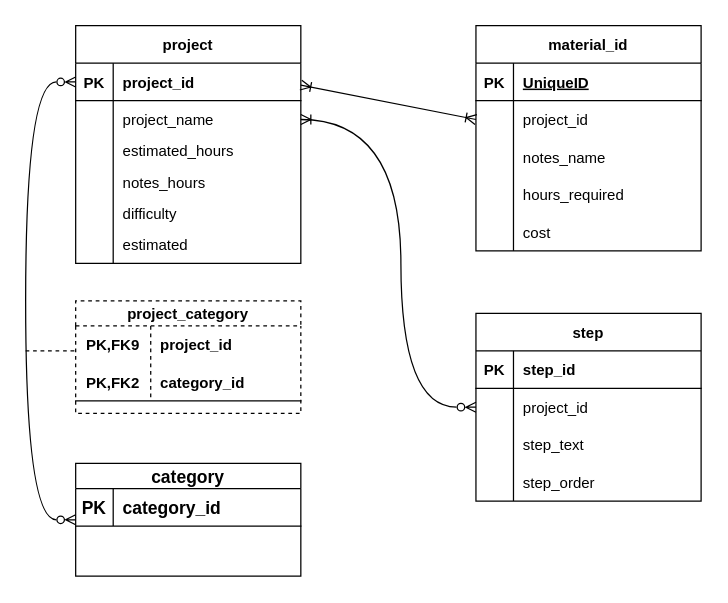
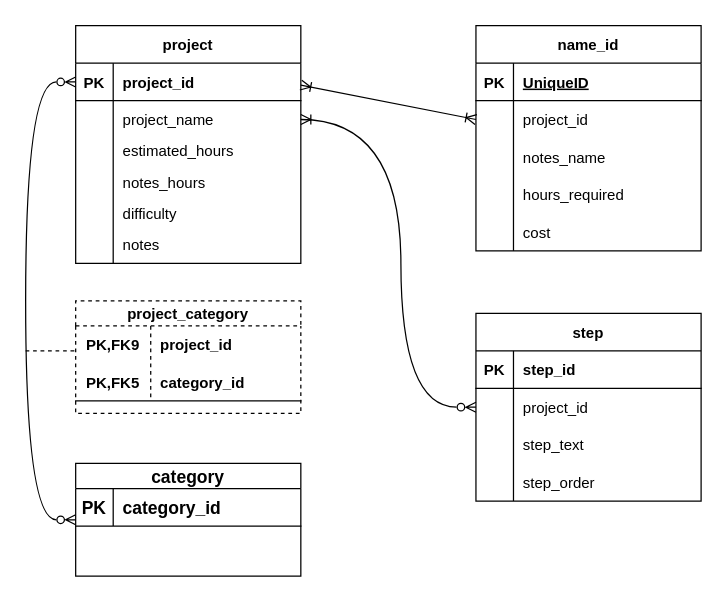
  <mxCell id="0" />
  <mxCell id="1" parent="0" />
  <mxCell id="2" value="category" style="shape=table;startSize=20;container=1;collapsible=1;childLayout=tableLayout;fixedRows=1;rowLines=0;fontStyle=1;align=center;resizeLast=1;fontSize=14;rounded=0;" parent="1" vertex="1"><mxGeometry x="60" y="370" width="180" height="90" as="geometry" /></mxCell>
  <mxCell id="3" value="" style="shape=partialRectangle;collapsible=0;dropTarget=0;pointerEvents=0;fillColor=none;points=[[0,0.5],[1,0.5]];portConstraint=eastwest;top=0;left=0;right=0;bottom=1;fontSize=14;rounded=1;" parent="2" vertex="1"><mxGeometry y="20" width="180" height="30" as="geometry" /></mxCell>
  <mxCell id="4" value="PK" style="shape=partialRectangle;overflow=hidden;connectable=0;fillColor=none;top=0;left=0;bottom=0;right=0;fontStyle=1;fontSize=14;rounded=1;" parent="3" vertex="1"><mxGeometry width="30" height="30" as="geometry"><mxRectangle width="30" height="30" as="alternateBounds" /></mxGeometry></mxCell>
  <mxCell id="5" value="category_id" style="shape=partialRectangle;overflow=hidden;connectable=0;fillColor=none;top=0;left=0;bottom=0;right=0;align=left;spacingLeft=6;fontStyle=1;fontSize=14;rounded=1;" parent="3" vertex="1"><mxGeometry x="30" width="150" height="30" as="geometry"><mxRectangle width="150" height="30" as="alternateBounds" /></mxGeometry></mxCell>
  <mxCell id="6" value="" style="shape=partialRectangle;collapsible=0;dropTarget=0;pointerEvents=0;fillColor=none;points=[[0,0.5],[1,0.5]];portConstraint=eastwest;top=0;left=0;right=0;bottom=0;fontSize=14;rounded=1;" parent="2" vertex="1"><mxGeometry y="50" width="180" height="30" as="geometry" /></mxCell>
  <mxCell id="7" value="" style="shape=partialRectangle;overflow=hidden;connectable=0;fillColor=none;top=0;left=0;bottom=0;right=0;fontSize=14;rounded=1;" parent="6" vertex="1"><mxGeometry width="30" height="30" as="geometry"><mxRectangle width="30" height="30" as="alternateBounds" /></mxGeometry></mxCell>
  <mxCell id="8" value="project" style="shape=table;startSize=30;container=1;collapsible=1;childLayout=tableLayout;fixedRows=1;rowLines=0;fontStyle=1;align=center;resizeLast=1;" vertex="1" parent="1"><mxGeometry x="60" y="20" width="180" height="190" as="geometry" /></mxCell>
  <mxCell id="9" value="" style="shape=tableRow;horizontal=0;startSize=0;swimlaneHead=0;swimlaneBody=0;fillColor=none;collapsible=0;dropTarget=0;points=[[0,0.5],[1,0.5]];portConstraint=eastwest;top=0;left=0;right=0;bottom=1;" vertex="1" parent="8"><mxGeometry y="30" width="180" height="30" as="geometry" /></mxCell>
  <mxCell id="10" value="PK" style="shape=partialRectangle;connectable=0;fillColor=none;top=0;left=0;bottom=0;right=0;fontStyle=1;overflow=hidden;" vertex="1" parent="9"><mxGeometry width="30" height="30" as="geometry"><mxRectangle width="30" height="30" as="alternateBounds" /></mxGeometry></mxCell>
  <mxCell id="11" value="project_id" style="shape=partialRectangle;connectable=0;fillColor=none;top=0;left=0;bottom=0;right=0;align=left;spacingLeft=6;fontStyle=1;overflow=hidden;" vertex="1" parent="9"><mxGeometry x="30" width="150" height="30" as="geometry"><mxRectangle width="150" height="30" as="alternateBounds" /></mxGeometry></mxCell>
  <mxCell id="12" value="" style="shape=tableRow;horizontal=0;startSize=0;swimlaneHead=0;swimlaneBody=0;fillColor=none;collapsible=0;dropTarget=0;points=[[0,0.5],[1,0.5]];portConstraint=eastwest;top=0;left=0;right=0;bottom=0;" vertex="1" parent="8"><mxGeometry y="60" width="180" height="30" as="geometry" /></mxCell>
  <mxCell id="13" value="" style="shape=partialRectangle;connectable=0;fillColor=none;top=0;left=0;bottom=0;right=0;editable=1;overflow=hidden;" vertex="1" parent="12"><mxGeometry width="30" height="30" as="geometry"><mxRectangle width="30" height="30" as="alternateBounds" /></mxGeometry></mxCell>
  <mxCell id="14" value="project_name" style="shape=partialRectangle;connectable=0;fillColor=none;top=0;left=0;bottom=0;right=0;align=left;spacingLeft=6;overflow=hidden;" vertex="1" parent="12"><mxGeometry x="30" width="150" height="30" as="geometry"><mxRectangle width="150" height="30" as="alternateBounds" /></mxGeometry></mxCell>
  <mxCell id="15" value="" style="shape=tableRow;horizontal=0;startSize=0;swimlaneHead=0;swimlaneBody=0;fillColor=none;collapsible=0;dropTarget=0;points=[[0,0.5],[1,0.5]];portConstraint=eastwest;top=0;left=0;right=0;bottom=0;" vertex="1" parent="8"><mxGeometry y="90" width="180" height="20" as="geometry" /></mxCell>
  <mxCell id="16" value="" style="shape=partialRectangle;connectable=0;fillColor=none;top=0;left=0;bottom=0;right=0;editable=1;overflow=hidden;" vertex="1" parent="15"><mxGeometry width="30" height="20" as="geometry"><mxRectangle width="30" height="20" as="alternateBounds" /></mxGeometry></mxCell>
  <mxCell id="17" value="estimated_hours" style="shape=partialRectangle;connectable=0;fillColor=none;top=0;left=0;bottom=0;right=0;align=left;spacingLeft=6;overflow=hidden;" vertex="1" parent="15"><mxGeometry x="30" width="150" height="20" as="geometry"><mxRectangle width="150" height="20" as="alternateBounds" /></mxGeometry></mxCell>
  <mxCell id="18" value="" style="shape=tableRow;horizontal=0;startSize=0;swimlaneHead=0;swimlaneBody=0;fillColor=none;collapsible=0;dropTarget=0;points=[[0,0.5],[1,0.5]];portConstraint=eastwest;top=0;left=0;right=0;bottom=0;" vertex="1" parent="8"><mxGeometry y="110" width="180" height="30" as="geometry" /></mxCell>
  <mxCell id="19" value="" style="shape=partialRectangle;connectable=0;fillColor=none;top=0;left=0;bottom=0;right=0;editable=1;overflow=hidden;" vertex="1" parent="18"><mxGeometry width="30" height="30" as="geometry"><mxRectangle width="30" height="30" as="alternateBounds" /></mxGeometry></mxCell>
  <mxCell id="20" value="notes_hours" style="shape=partialRectangle;connectable=0;fillColor=none;top=0;left=0;bottom=0;right=0;align=left;spacingLeft=6;overflow=hidden;" vertex="1" parent="18"><mxGeometry x="30" width="150" height="30" as="geometry"><mxRectangle width="150" height="30" as="alternateBounds" /></mxGeometry></mxCell>
  <mxCell id="21" style="shape=tableRow;horizontal=0;startSize=0;swimlaneHead=0;swimlaneBody=0;fillColor=none;collapsible=0;dropTarget=0;points=[[0,0.5],[1,0.5]];portConstraint=eastwest;top=0;left=0;right=0;bottom=0;" vertex="1" parent="8"><mxGeometry y="140" width="180" height="20" as="geometry" /></mxCell>
  <mxCell id="22" style="shape=partialRectangle;connectable=0;fillColor=none;top=0;left=0;bottom=0;right=0;editable=1;overflow=hidden;" vertex="1" parent="21"><mxGeometry width="30" height="20" as="geometry"><mxRectangle width="30" height="20" as="alternateBounds" /></mxGeometry></mxCell>
  <mxCell id="23" value="difficulty" style="shape=partialRectangle;connectable=0;fillColor=none;top=0;left=0;bottom=0;right=0;align=left;spacingLeft=6;overflow=hidden;" vertex="1" parent="21"><mxGeometry x="30" width="150" height="20" as="geometry"><mxRectangle width="150" height="20" as="alternateBounds" /></mxGeometry></mxCell>
  <mxCell id="24" style="shape=tableRow;horizontal=0;startSize=0;swimlaneHead=0;swimlaneBody=0;fillColor=none;collapsible=0;dropTarget=0;points=[[0,0.5],[1,0.5]];portConstraint=eastwest;top=0;left=0;right=0;bottom=0;" vertex="1" parent="8"><mxGeometry y="160" width="180" height="30" as="geometry" /></mxCell>
  <mxCell id="25" style="shape=partialRectangle;connectable=0;fillColor=none;top=0;left=0;bottom=0;right=0;editable=1;overflow=hidden;" vertex="1" parent="24"><mxGeometry width="30" height="30" as="geometry"><mxRectangle width="30" height="30" as="alternateBounds" /></mxGeometry></mxCell>
- <mxCell id="26" value="estimated" style="shape=partialRectangle;connectable=0;fillColor=none;top=0;left=0;bottom=0;right=0;align=left;spacingLeft=6;overflow=hidden;" vertex="1" parent="24"><mxGeometry x="30" width="150" height="30" as="geometry"><mxRectangle width="150" height="30" as="alternateBounds" /></mxGeometry></mxCell>
- <mxCell id="27" value="material_id" style="shape=table;startSize=30;container=1;collapsible=1;childLayout=tableLayout;fixedRows=1;rowLines=0;fontStyle=1;align=center;resizeLast=1;" vertex="1" parent="1"><mxGeometry x="380" y="20" width="180" height="180" as="geometry" /></mxCell>
+ <mxCell id="26" value="notes" style="shape=partialRectangle;connectable=0;fillColor=none;top=0;left=0;bottom=0;right=0;align=left;spacingLeft=6;overflow=hidden;" vertex="1" parent="24"><mxGeometry x="30" width="150" height="30" as="geometry"><mxRectangle width="150" height="30" as="alternateBounds" /></mxGeometry></mxCell>
+ <mxCell id="27" value="name_id" style="shape=table;startSize=30;container=1;collapsible=1;childLayout=tableLayout;fixedRows=1;rowLines=0;fontStyle=1;align=center;resizeLast=1;" vertex="1" parent="1"><mxGeometry x="380" y="20" width="180" height="180" as="geometry" /></mxCell>
  <mxCell id="28" value="" style="shape=tableRow;horizontal=0;startSize=0;swimlaneHead=0;swimlaneBody=0;fillColor=none;collapsible=0;dropTarget=0;points=[[0,0.5],[1,0.5]];portConstraint=eastwest;top=0;left=0;right=0;bottom=1;" vertex="1" parent="27"><mxGeometry y="30" width="180" height="30" as="geometry" /></mxCell>
  <mxCell id="29" value="PK" style="shape=partialRectangle;connectable=0;fillColor=none;top=0;left=0;bottom=0;right=0;fontStyle=1;overflow=hidden;" vertex="1" parent="28"><mxGeometry width="30" height="30" as="geometry"><mxRectangle width="30" height="30" as="alternateBounds" /></mxGeometry></mxCell>
  <mxCell id="30" value="UniqueID" style="shape=partialRectangle;connectable=0;fillColor=none;top=0;left=0;bottom=0;right=0;align=left;spacingLeft=6;fontStyle=5;overflow=hidden;" vertex="1" parent="28"><mxGeometry x="30" width="150" height="30" as="geometry"><mxRectangle width="150" height="30" as="alternateBounds" /></mxGeometry></mxCell>
  <mxCell id="31" value="" style="shape=tableRow;horizontal=0;startSize=0;swimlaneHead=0;swimlaneBody=0;fillColor=none;collapsible=0;dropTarget=0;points=[[0,0.5],[1,0.5]];portConstraint=eastwest;top=0;left=0;right=0;bottom=0;" vertex="1" parent="27"><mxGeometry y="60" width="180" height="30" as="geometry" /></mxCell>
  <mxCell id="32" value="" style="shape=partialRectangle;connectable=0;fillColor=none;top=0;left=0;bottom=0;right=0;editable=1;overflow=hidden;" vertex="1" parent="31"><mxGeometry width="30" height="30" as="geometry"><mxRectangle width="30" height="30" as="alternateBounds" /></mxGeometry></mxCell>
  <mxCell id="33" value="project_id" style="shape=partialRectangle;connectable=0;fillColor=none;top=0;left=0;bottom=0;right=0;align=left;spacingLeft=6;overflow=hidden;" vertex="1" parent="31"><mxGeometry x="30" width="150" height="30" as="geometry"><mxRectangle width="150" height="30" as="alternateBounds" /></mxGeometry></mxCell>
  <mxCell id="34" value="" style="shape=tableRow;horizontal=0;startSize=0;swimlaneHead=0;swimlaneBody=0;fillColor=none;collapsible=0;dropTarget=0;points=[[0,0.5],[1,0.5]];portConstraint=eastwest;top=0;left=0;right=0;bottom=0;" vertex="1" parent="27"><mxGeometry y="90" width="180" height="30" as="geometry" /></mxCell>
  <mxCell id="35" value="" style="shape=partialRectangle;connectable=0;fillColor=none;top=0;left=0;bottom=0;right=0;editable=1;overflow=hidden;" vertex="1" parent="34"><mxGeometry width="30" height="30" as="geometry"><mxRectangle width="30" height="30" as="alternateBounds" /></mxGeometry></mxCell>
  <mxCell id="36" value="notes_name" style="shape=partialRectangle;connectable=0;fillColor=none;top=0;left=0;bottom=0;right=0;align=left;spacingLeft=6;overflow=hidden;" vertex="1" parent="34"><mxGeometry x="30" width="150" height="30" as="geometry"><mxRectangle width="150" height="30" as="alternateBounds" /></mxGeometry></mxCell>
  <mxCell id="37" value="" style="shape=tableRow;horizontal=0;startSize=0;swimlaneHead=0;swimlaneBody=0;fillColor=none;collapsible=0;dropTarget=0;points=[[0,0.5],[1,0.5]];portConstraint=eastwest;top=0;left=0;right=0;bottom=0;" vertex="1" parent="27"><mxGeometry y="120" width="180" height="30" as="geometry" /></mxCell>
  <mxCell id="38" value="" style="shape=partialRectangle;connectable=0;fillColor=none;top=0;left=0;bottom=0;right=0;editable=1;overflow=hidden;" vertex="1" parent="37"><mxGeometry width="30" height="30" as="geometry"><mxRectangle width="30" height="30" as="alternateBounds" /></mxGeometry></mxCell>
  <mxCell id="39" value="hours_required" style="shape=partialRectangle;connectable=0;fillColor=none;top=0;left=0;bottom=0;right=0;align=left;spacingLeft=6;overflow=hidden;" vertex="1" parent="37"><mxGeometry x="30" width="150" height="30" as="geometry"><mxRectangle width="150" height="30" as="alternateBounds" /></mxGeometry></mxCell>
  <mxCell id="40" style="shape=tableRow;horizontal=0;startSize=0;swimlaneHead=0;swimlaneBody=0;fillColor=none;collapsible=0;dropTarget=0;points=[[0,0.5],[1,0.5]];portConstraint=eastwest;top=0;left=0;right=0;bottom=0;" vertex="1" parent="27"><mxGeometry y="150" width="180" height="30" as="geometry" /></mxCell>
  <mxCell id="41" style="shape=partialRectangle;connectable=0;fillColor=none;top=0;left=0;bottom=0;right=0;editable=1;overflow=hidden;" vertex="1" parent="40"><mxGeometry width="30" height="30" as="geometry"><mxRectangle width="30" height="30" as="alternateBounds" /></mxGeometry></mxCell>
  <mxCell id="42" value="cost" style="shape=partialRectangle;connectable=0;fillColor=none;top=0;left=0;bottom=0;right=0;align=left;spacingLeft=6;overflow=hidden;" vertex="1" parent="40"><mxGeometry x="30" width="150" height="30" as="geometry"><mxRectangle width="150" height="30" as="alternateBounds" /></mxGeometry></mxCell>
  <mxCell id="43" value="step" style="shape=table;startSize=30;container=1;collapsible=1;childLayout=tableLayout;fixedRows=1;rowLines=0;fontStyle=1;align=center;resizeLast=1;" vertex="1" parent="1"><mxGeometry x="380" y="250" width="180" height="150" as="geometry" /></mxCell>
  <mxCell id="44" value="" style="shape=tableRow;horizontal=0;startSize=0;swimlaneHead=0;swimlaneBody=0;fillColor=none;collapsible=0;dropTarget=0;points=[[0,0.5],[1,0.5]];portConstraint=eastwest;top=0;left=0;right=0;bottom=1;" vertex="1" parent="43"><mxGeometry y="30" width="180" height="30" as="geometry" /></mxCell>
  <mxCell id="45" value="PK" style="shape=partialRectangle;connectable=0;fillColor=none;top=0;left=0;bottom=0;right=0;fontStyle=1;overflow=hidden;" vertex="1" parent="44"><mxGeometry width="30" height="30" as="geometry"><mxRectangle width="30" height="30" as="alternateBounds" /></mxGeometry></mxCell>
  <mxCell id="46" value="step_id" style="shape=partialRectangle;connectable=0;fillColor=none;top=0;left=0;bottom=0;right=0;align=left;spacingLeft=6;fontStyle=1;overflow=hidden;" vertex="1" parent="44"><mxGeometry x="30" width="150" height="30" as="geometry"><mxRectangle width="150" height="30" as="alternateBounds" /></mxGeometry></mxCell>
  <mxCell id="47" value="" style="shape=tableRow;horizontal=0;startSize=0;swimlaneHead=0;swimlaneBody=0;fillColor=none;collapsible=0;dropTarget=0;points=[[0,0.5],[1,0.5]];portConstraint=eastwest;top=0;left=0;right=0;bottom=0;" vertex="1" parent="43"><mxGeometry y="60" width="180" height="30" as="geometry" /></mxCell>
  <mxCell id="48" value="" style="shape=partialRectangle;connectable=0;fillColor=none;top=0;left=0;bottom=0;right=0;editable=1;overflow=hidden;" vertex="1" parent="47"><mxGeometry width="30" height="30" as="geometry"><mxRectangle width="30" height="30" as="alternateBounds" /></mxGeometry></mxCell>
  <mxCell id="49" value="project_id" style="shape=partialRectangle;connectable=0;fillColor=none;top=0;left=0;bottom=0;right=0;align=left;spacingLeft=6;overflow=hidden;" vertex="1" parent="47"><mxGeometry x="30" width="150" height="30" as="geometry"><mxRectangle width="150" height="30" as="alternateBounds" /></mxGeometry></mxCell>
  <mxCell id="50" value="" style="shape=tableRow;horizontal=0;startSize=0;swimlaneHead=0;swimlaneBody=0;fillColor=none;collapsible=0;dropTarget=0;points=[[0,0.5],[1,0.5]];portConstraint=eastwest;top=0;left=0;right=0;bottom=0;" vertex="1" parent="43"><mxGeometry y="90" width="180" height="30" as="geometry" /></mxCell>
  <mxCell id="51" value="" style="shape=partialRectangle;connectable=0;fillColor=none;top=0;left=0;bottom=0;right=0;editable=1;overflow=hidden;" vertex="1" parent="50"><mxGeometry width="30" height="30" as="geometry"><mxRectangle width="30" height="30" as="alternateBounds" /></mxGeometry></mxCell>
  <mxCell id="52" value="step_text" style="shape=partialRectangle;connectable=0;fillColor=none;top=0;left=0;bottom=0;right=0;align=left;spacingLeft=6;overflow=hidden;" vertex="1" parent="50"><mxGeometry x="30" width="150" height="30" as="geometry"><mxRectangle width="150" height="30" as="alternateBounds" /></mxGeometry></mxCell>
  <mxCell id="53" value="" style="shape=tableRow;horizontal=0;startSize=0;swimlaneHead=0;swimlaneBody=0;fillColor=none;collapsible=0;dropTarget=0;points=[[0,0.5],[1,0.5]];portConstraint=eastwest;top=0;left=0;right=0;bottom=0;" vertex="1" parent="43"><mxGeometry y="120" width="180" height="30" as="geometry" /></mxCell>
  <mxCell id="54" value="" style="shape=partialRectangle;connectable=0;fillColor=none;top=0;left=0;bottom=0;right=0;editable=1;overflow=hidden;" vertex="1" parent="53"><mxGeometry width="30" height="30" as="geometry"><mxRectangle width="30" height="30" as="alternateBounds" /></mxGeometry></mxCell>
  <mxCell id="55" value="step_order" style="shape=partialRectangle;connectable=0;fillColor=none;top=0;left=0;bottom=0;right=0;align=left;spacingLeft=6;overflow=hidden;" vertex="1" parent="53"><mxGeometry x="30" width="150" height="30" as="geometry"><mxRectangle width="150" height="30" as="alternateBounds" /></mxGeometry></mxCell>
  <mxCell id="56" value="project_category" style="shape=table;startSize=20;container=1;collapsible=1;childLayout=tableLayout;fixedRows=1;rowLines=0;fontStyle=1;align=center;resizeLast=1;dashed=1;" vertex="1" parent="1"><mxGeometry x="60" y="240" width="180" height="90" as="geometry" /></mxCell>
  <mxCell id="57" value="" style="shape=tableRow;horizontal=0;startSize=0;swimlaneHead=0;swimlaneBody=0;fillColor=none;collapsible=0;dropTarget=0;points=[[0,0.5],[1,0.5]];portConstraint=eastwest;top=0;left=0;right=0;bottom=0;" vertex="1" parent="56"><mxGeometry y="20" width="180" height="30" as="geometry" /></mxCell>
  <mxCell id="58" value="PK,FK9" style="shape=partialRectangle;connectable=0;fillColor=none;top=0;left=0;bottom=0;right=0;fontStyle=1;overflow=hidden;" vertex="1" parent="57"><mxGeometry width="60" height="30" as="geometry"><mxRectangle width="60" height="30" as="alternateBounds" /></mxGeometry></mxCell>
  <mxCell id="59" value="project_id" style="shape=partialRectangle;connectable=0;fillColor=none;top=0;left=0;bottom=0;right=0;align=left;spacingLeft=6;fontStyle=1;overflow=hidden;" vertex="1" parent="57"><mxGeometry x="60" width="120" height="30" as="geometry"><mxRectangle width="120" height="30" as="alternateBounds" /></mxGeometry></mxCell>
  <mxCell id="60" value="" style="shape=tableRow;horizontal=0;startSize=0;swimlaneHead=0;swimlaneBody=0;fillColor=none;collapsible=0;dropTarget=0;points=[[0,0.5],[1,0.5]];portConstraint=eastwest;top=0;left=0;right=0;bottom=1;" vertex="1" parent="56"><mxGeometry y="50" width="180" height="30" as="geometry" /></mxCell>
- <mxCell id="61" value="PK,FK2" style="shape=partialRectangle;connectable=0;fillColor=none;top=0;left=0;bottom=0;right=0;fontStyle=1;overflow=hidden;" vertex="1" parent="60"><mxGeometry width="60" height="30" as="geometry"><mxRectangle width="60" height="30" as="alternateBounds" /></mxGeometry></mxCell>
+ <mxCell id="61" value="PK,FK5" style="shape=partialRectangle;connectable=0;fillColor=none;top=0;left=0;bottom=0;right=0;fontStyle=1;overflow=hidden;" vertex="1" parent="60"><mxGeometry width="60" height="30" as="geometry"><mxRectangle width="60" height="30" as="alternateBounds" /></mxGeometry></mxCell>
  <mxCell id="62" value="category_id" style="shape=partialRectangle;connectable=0;fillColor=none;top=0;left=0;bottom=0;right=0;align=left;spacingLeft=6;fontStyle=1;overflow=hidden;" vertex="1" parent="60"><mxGeometry x="60" width="120" height="30" as="geometry"><mxRectangle width="120" height="30" as="alternateBounds" /></mxGeometry></mxCell>
  <mxCell id="63" value="" style="fontSize=12;html=1;endArrow=ERzeroToMany;endFill=0;rounded=0;entryX=0;entryY=0.5;entryDx=0;entryDy=0;exitX=0;exitY=0.5;exitDx=0;exitDy=0;edgeStyle=orthogonalEdgeStyle;curved=1;startArrow=ERzeroToMany;startFill=0;" edge="1" parent="1" source="2" target="9"><mxGeometry width="100" height="100" relative="1" as="geometry"><mxPoint x="0" y="420" as="sourcePoint" /><mxPoint x="150" y="150" as="targetPoint" /><Array as="points"><mxPoint x="20" y="415" /><mxPoint x="20" y="65" /></Array></mxGeometry></mxCell>
  <mxCell id="64" value="" style="endArrow=none;html=1;rounded=0;curved=1;dashed=1;" edge="1" parent="1"><mxGeometry relative="1" as="geometry"><mxPoint x="20" y="280" as="sourcePoint" /><mxPoint x="60" y="280" as="targetPoint" /></mxGeometry></mxCell>
  <mxCell id="65" value="" style="fontSize=12;html=1;endArrow=ERoneToMany;endFill=0;startArrow=ERoneToMany;rounded=0;entryX=0;entryY=0.5;entryDx=0;entryDy=0;exitX=1;exitY=0.25;exitDx=0;exitDy=0;startFill=0;" edge="1" parent="1" source="8" target="31"><mxGeometry width="100" height="100" relative="1" as="geometry"><mxPoint x="190" y="150" as="sourcePoint" /><mxPoint x="300" y="80" as="targetPoint" /></mxGeometry></mxCell>
  <mxCell id="66" value="" style="fontSize=12;html=1;endArrow=ERzeroToMany;endFill=0;startArrow=ERoneToMany;rounded=0;startFill=0;exitX=1;exitY=0.5;exitDx=0;exitDy=0;edgeStyle=orthogonalEdgeStyle;curved=1;" edge="1" parent="1" source="12"><mxGeometry width="100" height="100" relative="1" as="geometry"><mxPoint x="240" y="70" as="sourcePoint" /><mxPoint x="380" y="325" as="targetPoint" /><Array as="points"><mxPoint x="320" y="95" /><mxPoint x="320" y="325" /></Array></mxGeometry></mxCell>
